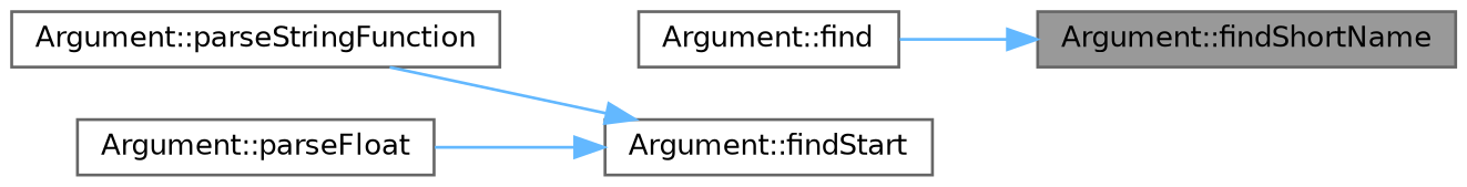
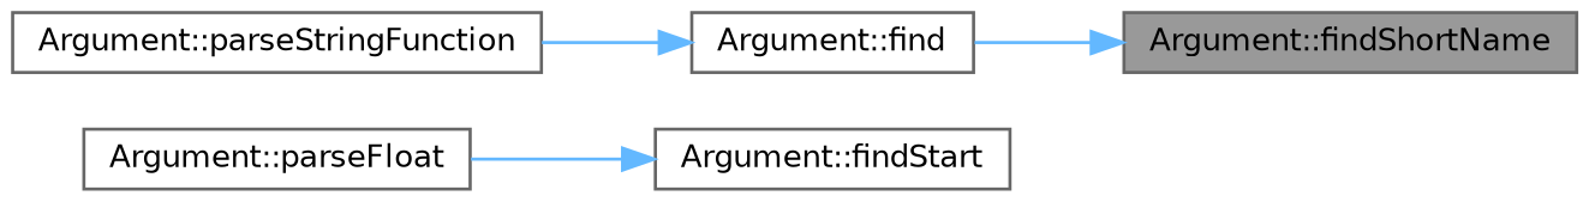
  digraph {
    rankdir=RL
    node [color=grey40 fillcolor=white fontname=Helvetica fontsize=10 shape=box style=filled]
    edge [color=steelblue1 dir=back fontname=Helvetica fontsize=10 labelfontname=Helvetica labelfontsize=10 style=solid]
    n1 [color=gray40 fillcolor=grey60 fontcolor=black height=0.2 label="Argument::findShortName" width=0.4]
    n2 [height=0.2 label="Argument::find" width=0.4]
    n3 [height=0.2 label="Argument::findStart" width=0.4]
    n4 [height=0.2 label="Argument::parseFloat" width=0.4]
    n5 [height=0.2 label="Argument::parseStringFunction" width=0.4]
    n1 -> n2
    n3 -> n4
-   n3 -> n5
+   n2 -> n5
  }
